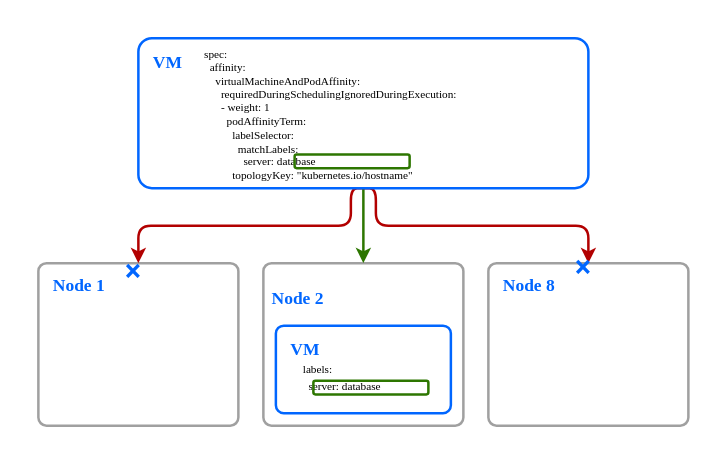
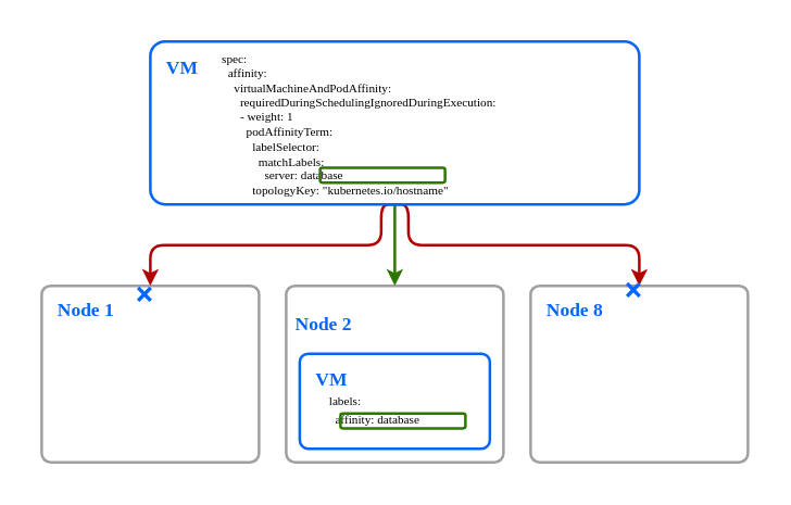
  <mxCell id="0" />
  <mxCell id="1" parent="0" />
  <mxCell id="2" value="" style="rounded=0;whiteSpace=wrap;html=1;fontFamily=JetBrains Mono;fontSource=https%3A%2F%2Ffonts.googleapis.com%2Fcss%3Ffamily%3DJetBrains%2BMono;fontSize=14;fillColor=#FFFFFF;strokeColor=none;" parent="1" vertex="1"><mxGeometry x="20" y="20" width="540" height="330" as="geometry" /></mxCell>
  <mxCell id="3" value="" style="rounded=1;whiteSpace=wrap;html=1;fillColor=none;fontColor=#0066ff;strokeColor=#A0A0A0;arcSize=5;strokeWidth=2;fontFamily=JetBrains Mono;fontSource=https%3A%2F%2Ffonts.googleapis.com%2Fcss%3Ffamily%3DJetBrains%2BMono;gradientColor=none;fillStyle=hatch;" parent="1" vertex="1"><mxGeometry x="30" y="210" width="160" height="130" as="geometry" /></mxCell>
  <mxCell id="4" value="Node 1" style="text;html=1;strokeColor=none;fillColor=none;align=left;verticalAlign=middle;whiteSpace=wrap;rounded=0;fontColor=#0066ff;strokeWidth=2;fontFamily=JetBrains Mono;fontSource=https%3A%2F%2Ffonts.googleapis.com%2Fcss%3Ffamily%3DJetBrains%2BMono;fontSize=14;fontStyle=1" parent="1" vertex="1"><mxGeometry x="40" y="219" width="60" height="20" as="geometry" /></mxCell>
  <mxCell id="5" value="" style="rounded=1;whiteSpace=wrap;html=1;fillColor=none;fontColor=#0066ff;strokeColor=#A0A0A0;arcSize=5;strokeWidth=2;fontFamily=JetBrains Mono;fontSource=https%3A%2F%2Ffonts.googleapis.com%2Fcss%3Ffamily%3DJetBrains%2BMono;gradientColor=none;fillStyle=hatch;" parent="1" vertex="1"><mxGeometry x="210" y="210" width="160" height="130" as="geometry" /></mxCell>
  <mxCell id="6" value="Node 2" style="text;html=1;strokeColor=none;fillColor=none;align=left;verticalAlign=middle;whiteSpace=wrap;rounded=0;fontColor=#0066ff;strokeWidth=2;fontFamily=JetBrains Mono;fontSource=https%3A%2F%2Ffonts.googleapis.com%2Fcss%3Ffamily%3DJetBrains%2BMono;fontSize=14;fontStyle=1" parent="1" vertex="1"><mxGeometry x="215" y="229" width="60" height="20" as="geometry" /></mxCell>
  <mxCell id="7" value="" style="rounded=1;whiteSpace=wrap;html=1;fillColor=none;fontColor=#0066ff;strokeColor=#A0A0A0;arcSize=5;strokeWidth=2;fontFamily=JetBrains Mono;fontSource=https%3A%2F%2Ffonts.googleapis.com%2Fcss%3Ffamily%3DJetBrains%2BMono;gradientColor=none;fillStyle=hatch;" parent="1" vertex="1"><mxGeometry x="390" y="210" width="160" height="130" as="geometry" /></mxCell>
  <mxCell id="8" value="Node 8" style="text;html=1;strokeColor=none;fillColor=none;align=left;verticalAlign=middle;whiteSpace=wrap;rounded=0;fontColor=#0066ff;strokeWidth=2;fontFamily=JetBrains Mono;fontSource=https%3A%2F%2Ffonts.googleapis.com%2Fcss%3Ffamily%3DJetBrains%2BMono;fontSize=14;fontStyle=1" parent="1" vertex="1"><mxGeometry x="400" y="219" width="60" height="20" as="geometry" /></mxCell>
  <mxCell id="9" style="edgeStyle=orthogonalEdgeStyle;html=1;exitX=0.5;exitY=1;exitDx=0;exitDy=0;entryX=0.5;entryY=0;entryDx=0;entryDy=0;fontFamily=JetBrains Mono;fontSource=https%3A%2F%2Ffonts.googleapis.com%2Fcss%3Ffamily%3DJetBrains%2BMono;fontSize=9;fontColor=#000000;fillColor=#e51400;strokeColor=#B20000;strokeWidth=2;" parent="1" source="12" target="3" edge="1"><mxGeometry relative="1" as="geometry"><Array as="points"><mxPoint x="280" y="150" /><mxPoint x="280" y="180" /><mxPoint x="110" y="180" /></Array></mxGeometry></mxCell>
  <mxCell id="10" style="edgeStyle=orthogonalEdgeStyle;html=1;exitX=0.5;exitY=1;exitDx=0;exitDy=0;entryX=0.5;entryY=0;entryDx=0;entryDy=0;strokeWidth=2;fontFamily=JetBrains Mono;fontSource=https%3A%2F%2Ffonts.googleapis.com%2Fcss%3Ffamily%3DJetBrains%2BMono;fontSize=9;fontColor=#000000;fillColor=#60a917;strokeColor=#2D7600;" parent="1" source="12" target="5" edge="1"><mxGeometry relative="1" as="geometry" /></mxCell>
  <mxCell id="11" style="edgeStyle=orthogonalEdgeStyle;html=1;exitX=0.5;exitY=1;exitDx=0;exitDy=0;entryX=0.5;entryY=0;entryDx=0;entryDy=0;strokeWidth=2;fontFamily=JetBrains Mono;fontSource=https%3A%2F%2Ffonts.googleapis.com%2Fcss%3Ffamily%3DJetBrains%2BMono;fontSize=9;fontColor=#000000;fillColor=#e51400;strokeColor=#B20000;" parent="1" source="12" target="7" edge="1"><mxGeometry relative="1" as="geometry"><Array as="points"><mxPoint x="300" y="150" /><mxPoint x="300" y="180" /><mxPoint x="470" y="180" /></Array></mxGeometry></mxCell>
  <mxCell id="12" value="" style="rounded=1;whiteSpace=wrap;html=1;strokeColor=#0066FF;strokeWidth=2;fontFamily=JetBrains Mono;fontSource=https%3A%2F%2Ffonts.googleapis.com%2Fcss%3Ffamily%3DJetBrains%2BMono;fontSize=12;fontColor=#ffffff;fillColor=none;arcSize=9;" parent="1" vertex="1"><mxGeometry x="110" y="30" width="360" height="120" as="geometry" /></mxCell>
  <mxCell id="13" value="VM" style="text;html=1;strokeColor=none;fillColor=none;align=left;verticalAlign=middle;whiteSpace=wrap;rounded=0;fontColor=#0066ff;strokeWidth=2;fontFamily=JetBrains Mono;fontSource=https%3A%2F%2Ffonts.googleapis.com%2Fcss%3Ffamily%3DJetBrains%2BMono;fontSize=14;fontStyle=1" parent="1" vertex="1"><mxGeometry x="120" y="40" width="60" height="20" as="geometry" /></mxCell>
  <mxCell id="14" value="spec:&lt;br&gt;&amp;nbsp; affinity:&lt;br&gt;&amp;nbsp; &amp;nbsp; virtualMachineAndPodAffinity:&lt;br&gt;&amp;nbsp; &amp;nbsp; &amp;nbsp; requiredDuringSchedulingIgnoredDuringExecution:&lt;br&gt;&amp;nbsp; &amp;nbsp; &amp;nbsp; - weight: 1&lt;br&gt;&amp;nbsp; &amp;nbsp; &amp;nbsp; &amp;nbsp; podAffinityTerm:&lt;br&gt;&amp;nbsp; &amp;nbsp; &amp;nbsp; &amp;nbsp; &amp;nbsp; labelSelector:&lt;br&gt;&amp;nbsp; &amp;nbsp; &amp;nbsp; &amp;nbsp; &amp;nbsp; &amp;nbsp; matchLabels:&lt;br&gt;&amp;nbsp; &amp;nbsp; &amp;nbsp; &amp;nbsp; &amp;nbsp; &amp;nbsp; &amp;nbsp; server: database&lt;br&gt;&amp;nbsp; &amp;nbsp; &amp;nbsp; &amp;nbsp; &amp;nbsp; topologyKey: &quot;kubernetes.io/hostname&quot;" style="text;strokeColor=none;fillColor=none;align=left;verticalAlign=top;rounded=0;labelBackgroundColor=none;fontFamily=JetBrains Mono;fontSource=https%3A%2F%2Ffonts.googleapis.com%2Fcss%3Ffamily%3DJetBrains%2BMono;fontColor=#000000;fontSize=9;spacing=3;horizontal=1;html=1;" parent="1" vertex="1"><mxGeometry x="160" y="30" width="370" height="115" as="geometry" /></mxCell>
  <mxCell id="15" value="" style="rounded=1;whiteSpace=wrap;html=1;labelBackgroundColor=none;strokeColor=#2D7600;fontFamily=JetBrains Mono;fontSource=https%3A%2F%2Ffonts.googleapis.com%2Fcss%3Ffamily%3DJetBrains%2BMono;fontSize=9;fontColor=#000000;fillColor=none;strokeWidth=2;" parent="1" vertex="1"><mxGeometry x="235" y="123" width="92" height="11" as="geometry" /></mxCell>
  <mxCell id="16" value="❌" style="text;whiteSpace=wrap;html=1;fontSize=16;fontColor=#0066FF;" parent="1" vertex="1"><mxGeometry x="458" y="197" width="22" height="23" as="geometry" /></mxCell>
  <mxCell id="17" value="❌" style="text;whiteSpace=wrap;html=1;fontSize=16;fontColor=#0066FF;" vertex="1" parent="1"><mxGeometry x="98" y="200" width="22" height="23" as="geometry" /></mxCell>
  <mxCell id="18" value="" style="rounded=1;whiteSpace=wrap;html=1;strokeColor=#0066FF;strokeWidth=2;fontFamily=JetBrains Mono;fontSource=https%3A%2F%2Ffonts.googleapis.com%2Fcss%3Ffamily%3DJetBrains%2BMono;fontSize=12;fontColor=#ffffff;fillColor=none;arcSize=9;" vertex="1" parent="1"><mxGeometry x="220" y="260" width="140" height="70" as="geometry" /></mxCell>
  <mxCell id="19" value="VM" style="text;html=1;strokeColor=none;fillColor=none;align=left;verticalAlign=middle;whiteSpace=wrap;rounded=0;fontColor=#0066ff;strokeWidth=2;fontFamily=JetBrains Mono;fontSource=https%3A%2F%2Ffonts.googleapis.com%2Fcss%3Ffamily%3DJetBrains%2BMono;fontSize=14;fontStyle=1" vertex="1" parent="1"><mxGeometry x="230" y="270" width="60" height="20" as="geometry" /></mxCell>
- <mxCell id="20" value="&lt;span style=&quot;border-color: rgb(0, 0, 0); font-style: normal; font-variant-ligatures: normal; font-variant-caps: normal; font-weight: 400; letter-spacing: normal; orphans: 2; text-indent: 0px; text-transform: none; widows: 2; word-spacing: 0px; -webkit-text-stroke-width: 0px; text-decoration-thickness: initial; text-decoration-style: initial; text-decoration-color: initial; color: rgb(0, 0, 0); font-family: &amp;quot;JetBrains Mono&amp;quot;; font-size: 9px; text-align: left;&quot;&gt;labels:&lt;/span&gt;&lt;br style=&quot;border-color: rgb(0, 0, 0); font-style: normal; font-variant-ligatures: normal; font-variant-caps: normal; font-weight: 400; letter-spacing: normal; orphans: 2; text-indent: 0px; text-transform: none; widows: 2; word-spacing: 0px; -webkit-text-stroke-width: 0px; text-decoration-thickness: initial; text-decoration-style: initial; text-decoration-color: initial; color: rgb(0, 0, 0); font-family: &amp;quot;JetBrains Mono&amp;quot;; font-size: 9px; text-align: left;&quot;&gt;&lt;span style=&quot;border-color: rgb(0, 0, 0); font-style: normal; font-variant-ligatures: normal; font-variant-caps: normal; font-weight: 400; letter-spacing: normal; orphans: 2; text-indent: 0px; text-transform: none; widows: 2; word-spacing: 0px; -webkit-text-stroke-width: 0px; text-decoration-thickness: initial; text-decoration-style: initial; text-decoration-color: initial; color: rgb(0, 0, 0); font-family: &amp;quot;JetBrains Mono&amp;quot;; font-size: 9px; text-align: left;&quot;&gt;&amp;nbsp; server: database&lt;/span&gt;" style="text;whiteSpace=wrap;html=1;labelBackgroundColor=none;" vertex="1" parent="1"><mxGeometry x="240" y="280" width="100" height="50" as="geometry" /></mxCell>
+ <mxCell id="20" value="&lt;span style=&quot;border-color: rgb(0, 0, 0); font-style: normal; font-variant-ligatures: normal; font-variant-caps: normal; font-weight: 400; letter-spacing: normal; orphans: 2; text-indent: 0px; text-transform: none; widows: 2; word-spacing: 0px; -webkit-text-stroke-width: 0px; text-decoration-thickness: initial; text-decoration-style: initial; text-decoration-color: initial; color: rgb(0, 0, 0); font-family: &amp;quot;JetBrains Mono&amp;quot;; font-size: 9px; text-align: left;&quot;&gt;labels:&lt;/span&gt;&lt;br style=&quot;border-color: rgb(0, 0, 0); font-style: normal; font-variant-ligatures: normal; font-variant-caps: normal; font-weight: 400; letter-spacing: normal; orphans: 2; text-indent: 0px; text-transform: none; widows: 2; word-spacing: 0px; -webkit-text-stroke-width: 0px; text-decoration-thickness: initial; text-decoration-style: initial; text-decoration-color: initial; color: rgb(0, 0, 0); font-family: &amp;quot;JetBrains Mono&amp;quot;; font-size: 9px; text-align: left;&quot;&gt;&lt;span style=&quot;border-color: rgb(0, 0, 0); font-style: normal; font-variant-ligatures: normal; font-variant-caps: normal; font-weight: 400; letter-spacing: normal; orphans: 2; text-indent: 0px; text-transform: none; widows: 2; word-spacing: 0px; -webkit-text-stroke-width: 0px; text-decoration-thickness: initial; text-decoration-style: initial; text-decoration-color: initial; color: rgb(0, 0, 0); font-family: &amp;quot;JetBrains Mono&amp;quot;; font-size: 9px; text-align: left;&quot;&gt;&amp;nbsp; affinity: database&lt;/span&gt;" style="text;whiteSpace=wrap;html=1;labelBackgroundColor=none;" vertex="1" parent="1"><mxGeometry x="240" y="280" width="100" height="50" as="geometry" /></mxCell>
  <mxCell id="21" value="" style="rounded=1;whiteSpace=wrap;html=1;labelBackgroundColor=none;strokeColor=#2D7600;fontFamily=JetBrains Mono;fontSource=https%3A%2F%2Ffonts.googleapis.com%2Fcss%3Ffamily%3DJetBrains%2BMono;fontSize=9;fontColor=#000000;fillColor=none;strokeWidth=2;" vertex="1" parent="1"><mxGeometry x="250" y="304" width="92" height="11" as="geometry" /></mxCell>
